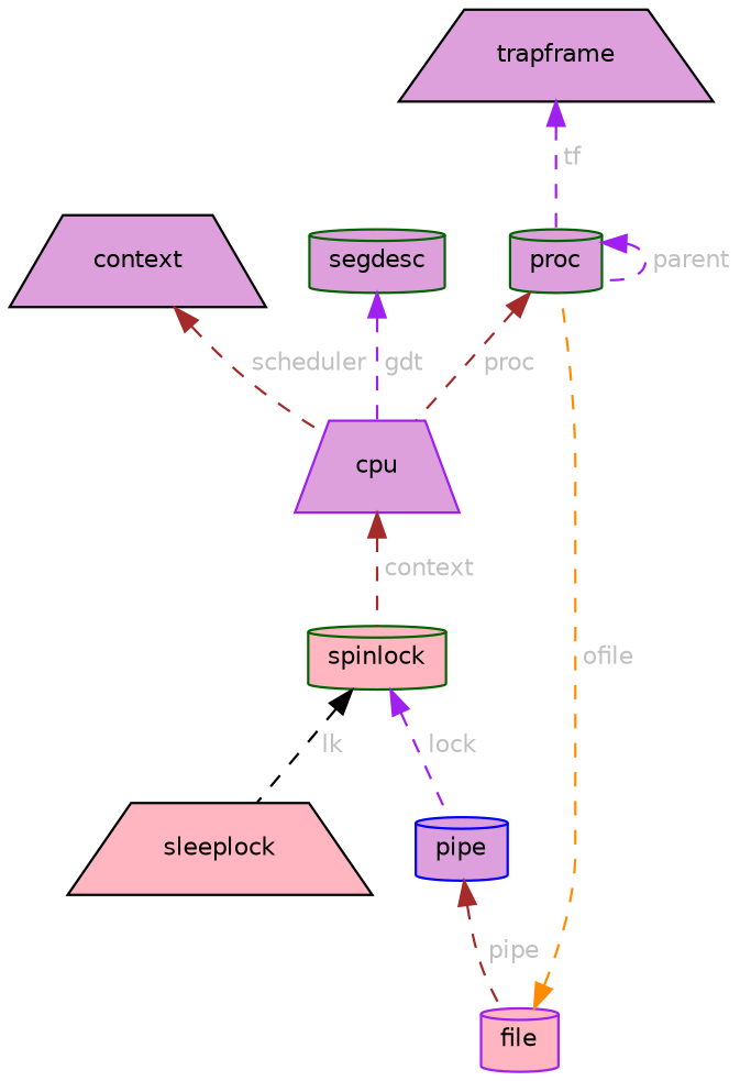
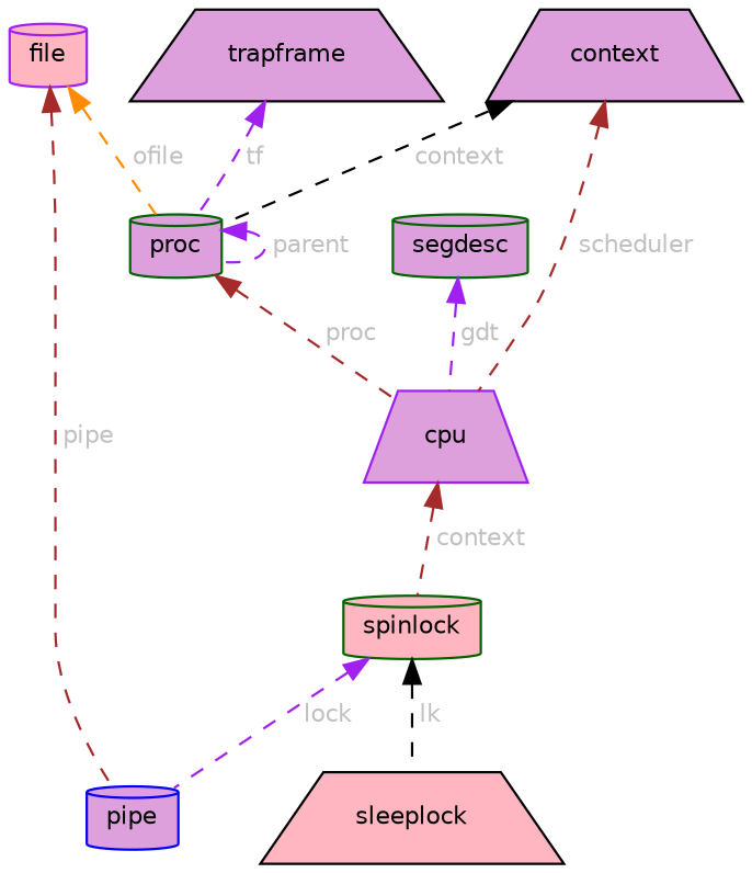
  digraph {
    node [color=darkgreen fillcolor=plum fontname=Helvetica fontsize=10 shape=cylinder style=filled]
    edge [color=purple dir=back fontcolor=grey fontname=Helvetica fontsize=10 labelfontname=Helvetica labelfontsize=10 style=dashed]
    n1 [height=0.2 label=proc width=0.4]
    n2 [color=purple height=0.2 label=cpu shape=trapezium width=0.4]
    n3 [color=purple fillcolor=lightpink height=0.2 label=file width=0.4]
    n4 [color=black fillcolor=lightpink height=0.2 label=sleeplock shape=trapezium width=0.4]
    n5 [fillcolor=lightpink height=0.2 label=spinlock width=0.4]
    n6 [color=blue height=0.2 label=pipe width=0.4]
    n7 [color=black height=0.2 label=context shape=trapezium width=0.4]
    n8 [height=0.2 label=segdesc width=0.4]
    n9 [color=black height=0.2 label=trapframe shape=trapezium width=0.4]
    n1 -> n1 [label=" parent"]
    n1 -> n2 [color=brown label=" proc"]
    n2 -> n5 [color=brown label=" context"]
    n3 -> n1 [color=darkorange label=" ofile"]
    n5 -> n4 [color=black label=" lk"]
    n5 -> n6 [label=" lock"]
-   n6 -> n3 [color=brown label=" pipe"]
+   n3 -> n6 [color=brown label=" pipe"]
+   n7 -> n1 [color=black label=" context"]
    n7 -> n2 [color=brown label=" scheduler"]
    n8 -> n2 [label=" gdt"]
    n9 -> n1 [label=" tf"]
  }
